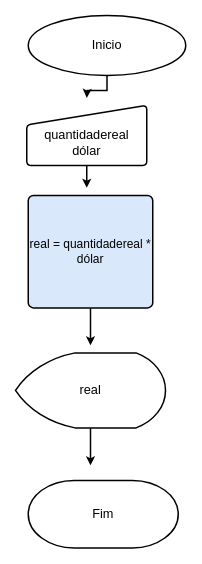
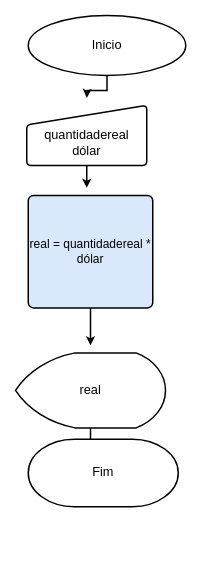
  <mxCell id="0" />
  <mxCell id="1" parent="0" />
  <mxCell id="2" style="edgeStyle=orthogonalEdgeStyle;rounded=0;orthogonalLoop=1;jettySize=auto;html=1;exitX=0.5;exitY=1;exitDx=0;exitDy=0;exitPerimeter=0;strokeWidth=2;" parent="1" source="3" edge="1"><mxGeometry relative="1" as="geometry"><mxPoint x="115" y="130" as="targetPoint" /></mxGeometry></mxCell>
  <mxCell id="3" value="&lt;font style=&quot;font-size: 17px&quot;&gt;Inicio&lt;/font&gt;" style="strokeWidth=2;html=1;shape=mxgraph.flowchart.start_1;whiteSpace=wrap;" parent="1" vertex="1"><mxGeometry x="37" y="20" width="210" height="80" as="geometry" /></mxCell>
  <mxCell id="4" style="edgeStyle=orthogonalEdgeStyle;rounded=0;orthogonalLoop=1;jettySize=auto;html=1;strokeWidth=2;" parent="1" source="5" edge="1"><mxGeometry relative="1" as="geometry"><mxPoint x="115" y="250" as="targetPoint" /></mxGeometry></mxCell>
  <mxCell id="5" value="&lt;font style=&quot;font-size: 17px&quot;&gt;&lt;br&gt;quantidadereal&lt;br&gt;dólar&lt;/font&gt;" style="html=1;strokeWidth=2;shape=manualInput;whiteSpace=wrap;rounded=1;size=26;arcSize=11;" parent="1" vertex="1"><mxGeometry x="35" y="140" width="160" height="80" as="geometry" /></mxCell>
  <mxCell id="6" style="edgeStyle=orthogonalEdgeStyle;rounded=0;orthogonalLoop=1;jettySize=auto;html=1;exitX=0.5;exitY=1;exitDx=0;exitDy=0;strokeWidth=2;" parent="1" source="7" edge="1"><mxGeometry relative="1" as="geometry"><mxPoint x="120" y="460" as="targetPoint" /></mxGeometry></mxCell>
  <mxCell id="7" value="&lt;font style=&quot;font-size: 16px&quot;&gt;real = quantidadereal * dólar&lt;/font&gt;" style="rounded=1;whiteSpace=wrap;html=1;absoluteArcSize=1;arcSize=14;strokeWidth=2;fillColor=#dae8fc;" parent="1" vertex="1"><mxGeometry x="37" y="260" width="166" height="150" as="geometry" /></mxCell>
  <mxCell id="8" style="edgeStyle=orthogonalEdgeStyle;rounded=0;orthogonalLoop=1;jettySize=auto;html=1;strokeWidth=2;" parent="1" source="9" edge="1"><mxGeometry relative="1" as="geometry"><mxPoint x="120" y="620" as="targetPoint" /></mxGeometry></mxCell>
  <mxCell id="9" value="&lt;font style=&quot;font-size: 17px&quot;&gt;real&lt;/font&gt;" style="strokeWidth=2;html=1;shape=mxgraph.flowchart.display;whiteSpace=wrap;" parent="1" vertex="1"><mxGeometry x="20" y="470" width="200" height="100" as="geometry" /></mxCell>
- <mxCell id="10" value="&lt;font style=&quot;font-size: 17px&quot;&gt;Fim&lt;/font&gt;" style="strokeWidth=2;html=1;shape=mxgraph.flowchart.terminator;whiteSpace=wrap;" parent="1" vertex="1"><mxGeometry x="37" y="640" width="200" height="90" as="geometry" /></mxCell>
+ <mxCell id="10" value="&lt;font style=&quot;font-size: 17px&quot;&gt;Fim&lt;/font&gt;" style="strokeWidth=2;html=1;shape=mxgraph.flowchart.terminator;whiteSpace=wrap;" parent="1" vertex="1"><mxGeometry x="37" y="585" width="200" height="90" as="geometry" /></mxCell>
